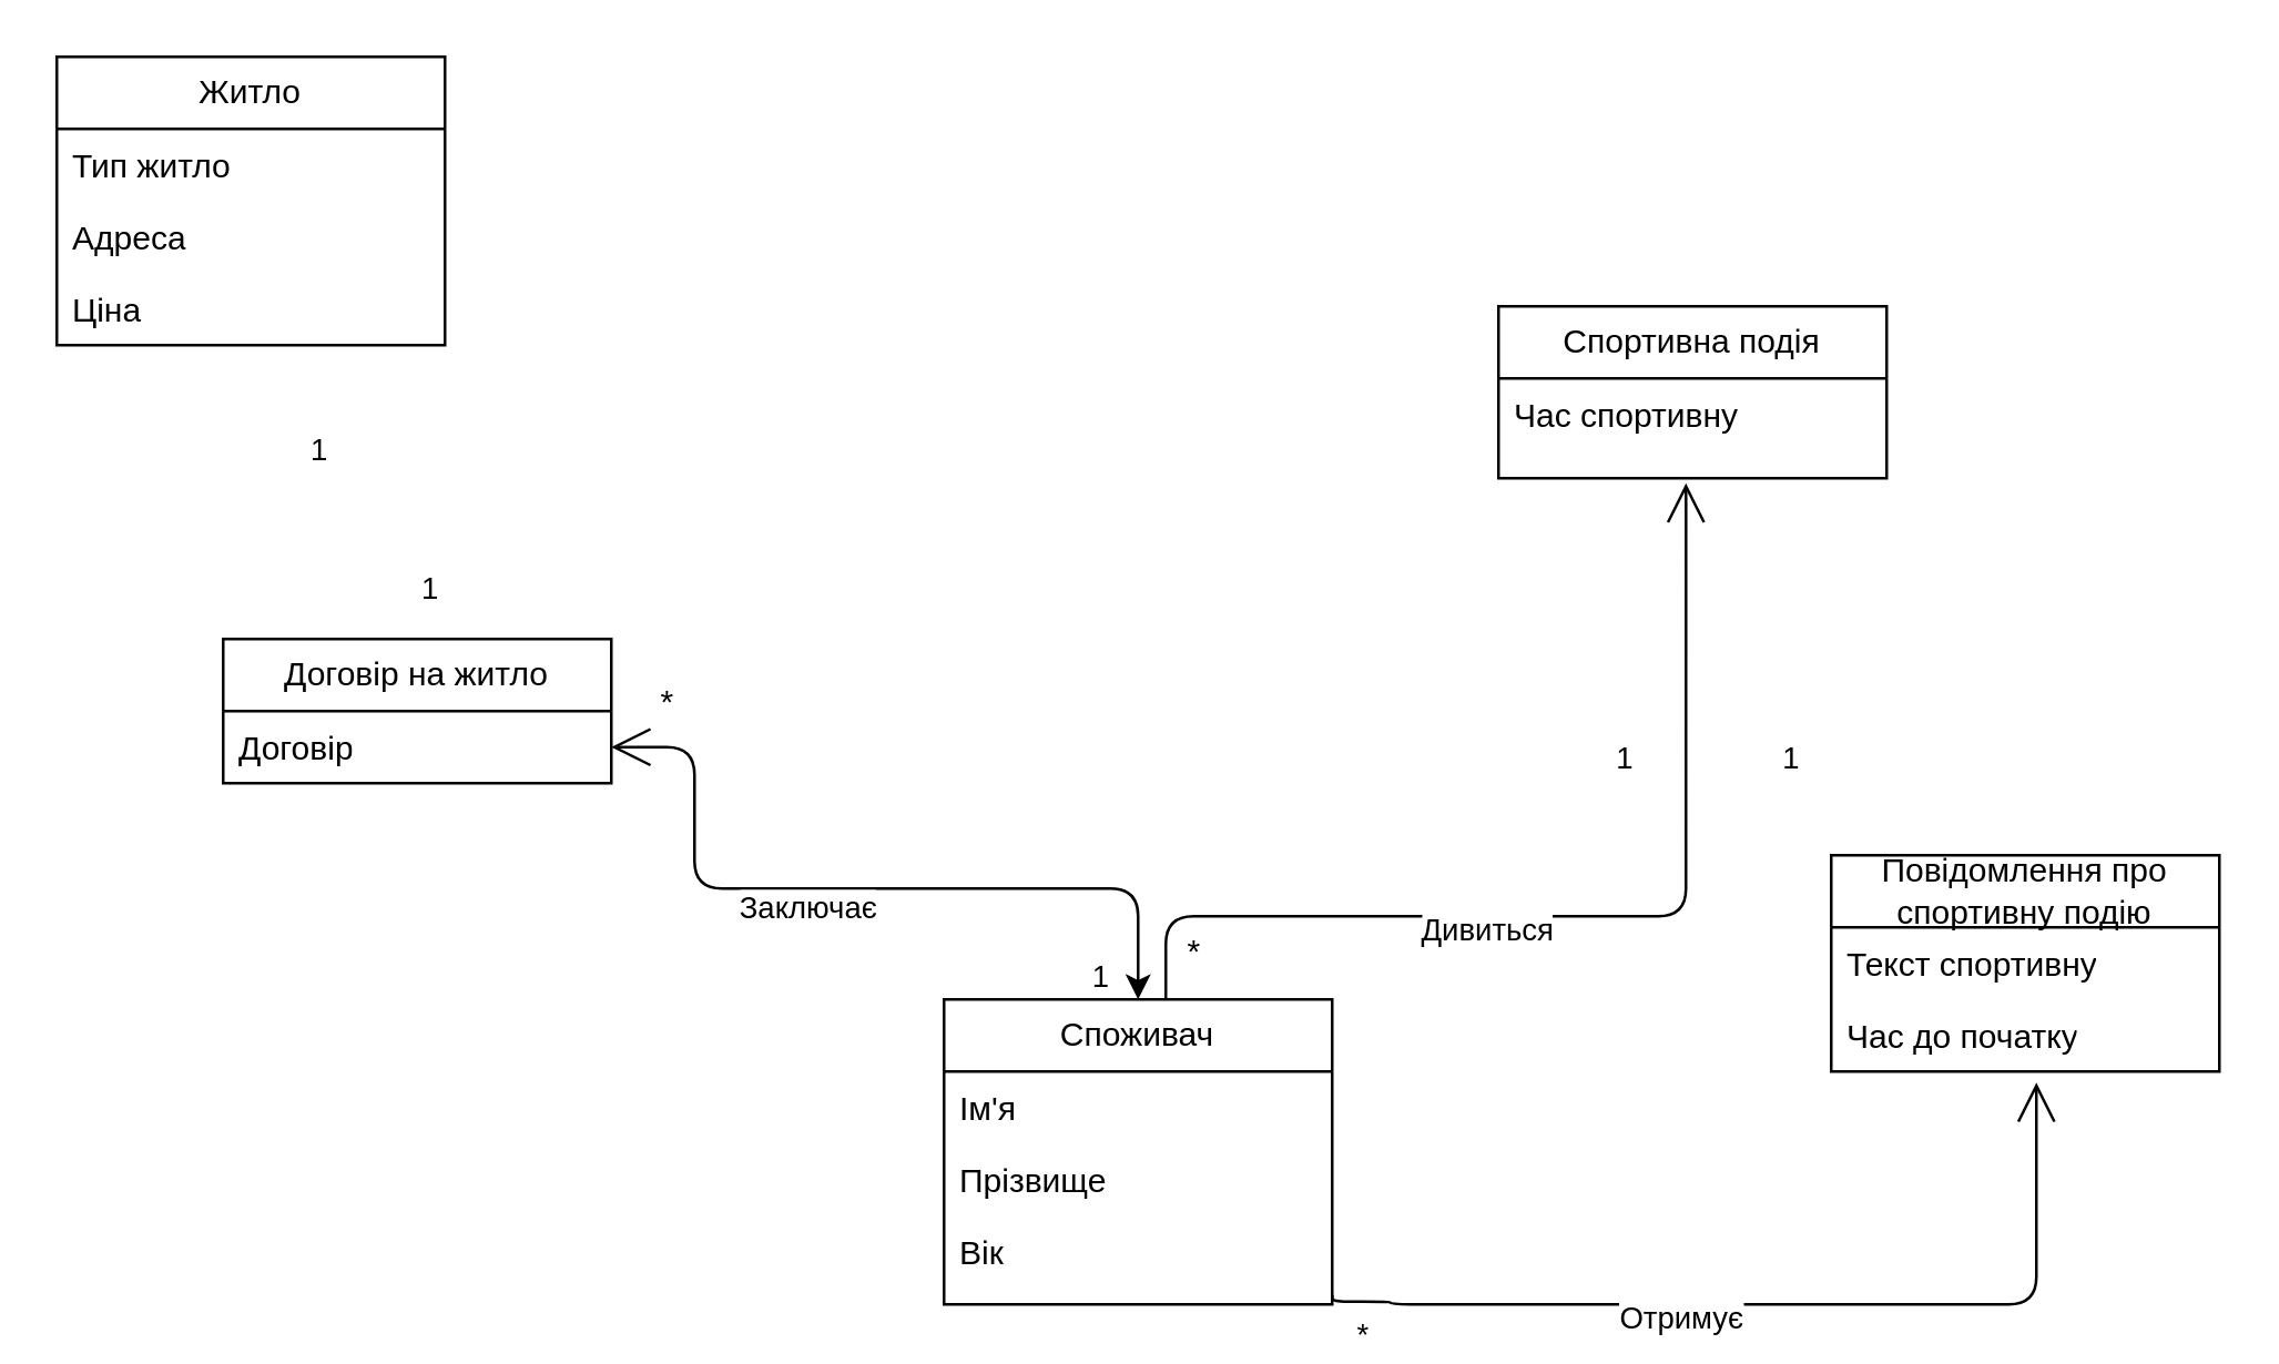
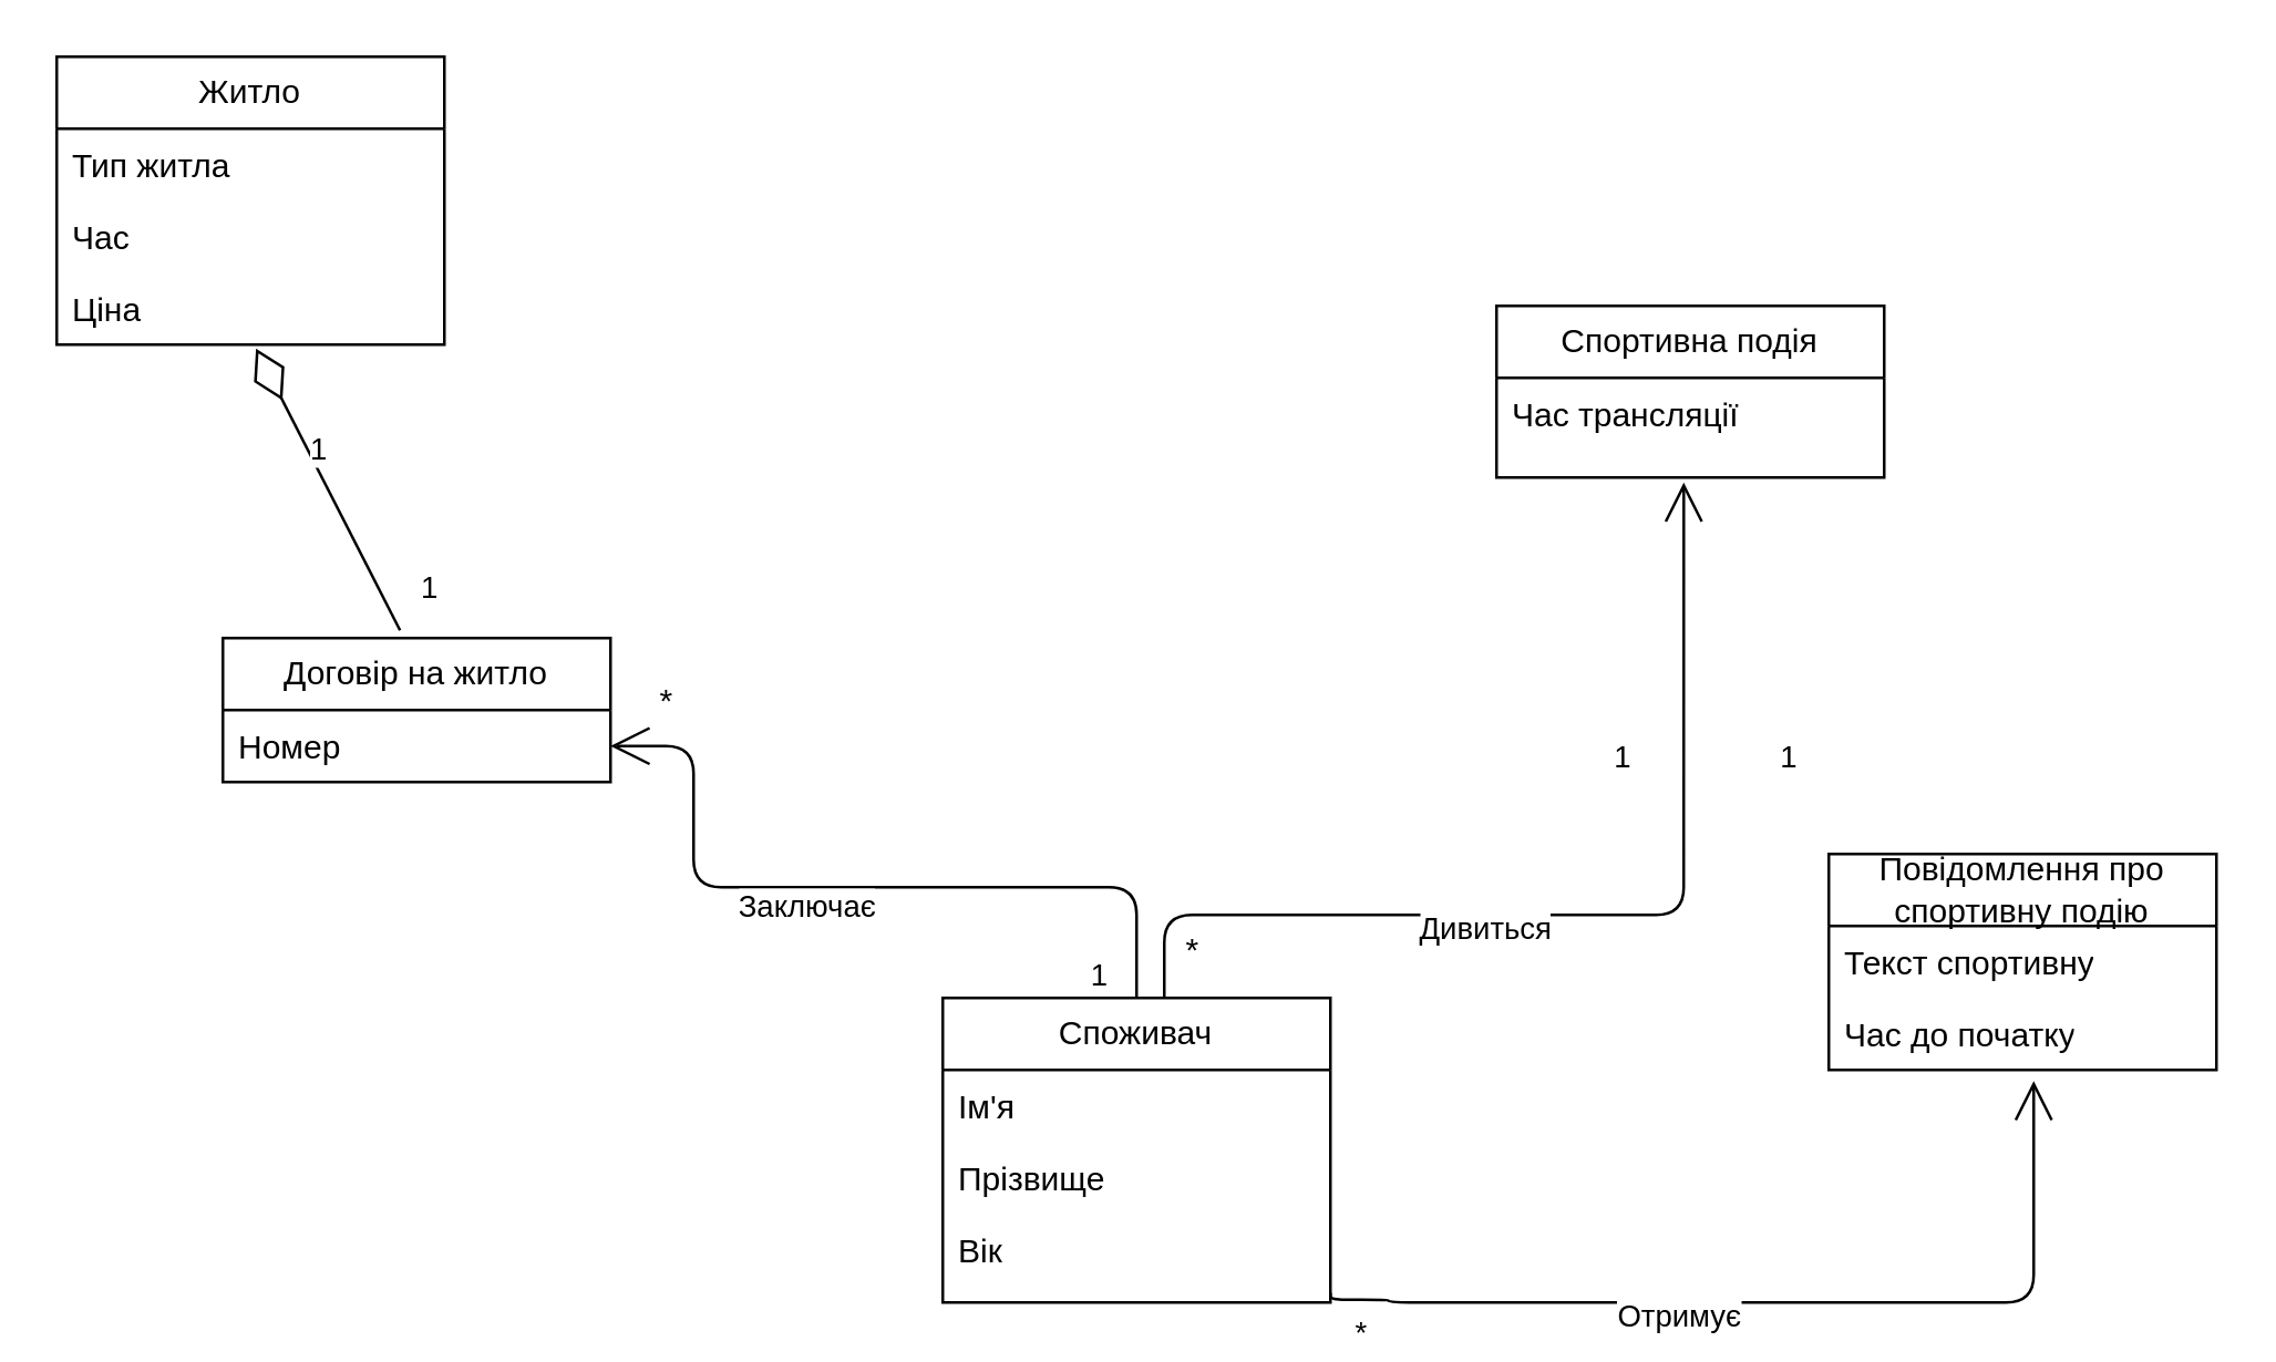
  <mxCell id="0" />
  <mxCell id="1" parent="0" />
  <mxCell id="2" value="Cпоживач" style="swimlane;fontStyle=0;childLayout=stackLayout;horizontal=1;startSize=26;fillColor=none;horizontalStack=0;resizeParent=1;resizeParentMax=0;resizeLast=0;collapsible=1;marginBottom=0;whiteSpace=wrap;html=1;" parent="1" vertex="1"><mxGeometry x="340" y="360" width="140" height="110" as="geometry" /></mxCell>
  <mxCell id="3" value="Ім'я" style="text;strokeColor=none;fillColor=none;align=left;verticalAlign=top;spacingLeft=4;spacingRight=4;overflow=hidden;rotatable=0;points=[[0,0.5],[1,0.5]];portConstraint=eastwest;whiteSpace=wrap;html=1;" parent="2" vertex="1"><mxGeometry y="26" width="140" height="26" as="geometry" /></mxCell>
  <mxCell id="4" value="Прізвище" style="text;strokeColor=none;fillColor=none;align=left;verticalAlign=top;spacingLeft=4;spacingRight=4;overflow=hidden;rotatable=0;points=[[0,0.5],[1,0.5]];portConstraint=eastwest;whiteSpace=wrap;html=1;" parent="2" vertex="1"><mxGeometry y="52" width="140" height="26" as="geometry" /></mxCell>
  <mxCell id="5" value="Вік&lt;br&gt;&lt;br&gt;" style="text;strokeColor=none;fillColor=none;align=left;verticalAlign=top;spacingLeft=4;spacingRight=4;overflow=hidden;rotatable=0;points=[[0,0.5],[1,0.5]];portConstraint=eastwest;whiteSpace=wrap;html=1;" parent="2" vertex="1"><mxGeometry y="78" width="140" height="32" as="geometry" /></mxCell>
  <mxCell id="6" value="Спортивна подія" style="swimlane;fontStyle=0;childLayout=stackLayout;horizontal=1;startSize=26;fillColor=none;horizontalStack=0;resizeParent=1;resizeParentMax=0;resizeLast=0;collapsible=1;marginBottom=0;whiteSpace=wrap;html=1;" parent="1" vertex="1"><mxGeometry x="540" y="110" width="140" height="62" as="geometry" /></mxCell>
- <mxCell id="7" value="Час спортивну&lt;br&gt;&lt;br&gt;" style="text;strokeColor=none;fillColor=none;align=left;verticalAlign=top;spacingLeft=4;spacingRight=4;overflow=hidden;rotatable=0;points=[[0,0.5],[1,0.5]];portConstraint=eastwest;whiteSpace=wrap;html=1;" parent="6" vertex="1"><mxGeometry y="26" width="140" height="36" as="geometry" /></mxCell>
+ <mxCell id="7" value="Час трансляції&lt;br&gt;&lt;br&gt;" style="text;strokeColor=none;fillColor=none;align=left;verticalAlign=top;spacingLeft=4;spacingRight=4;overflow=hidden;rotatable=0;points=[[0,0.5],[1,0.5]];portConstraint=eastwest;whiteSpace=wrap;html=1;" parent="6" vertex="1"><mxGeometry y="26" width="140" height="36" as="geometry" /></mxCell>
  <mxCell id="8" value="Житло" style="swimlane;fontStyle=0;childLayout=stackLayout;horizontal=1;startSize=26;fillColor=none;horizontalStack=0;resizeParent=1;resizeParentMax=0;resizeLast=0;collapsible=1;marginBottom=0;whiteSpace=wrap;html=1;" parent="1" vertex="1"><mxGeometry x="20" y="20" width="140" height="104" as="geometry" /></mxCell>
- <mxCell id="9" value="Тип житло&lt;span style=&quot;white-space: pre;&quot;&gt;&#09;&lt;/span&gt;" style="text;strokeColor=none;fillColor=none;align=left;verticalAlign=top;spacingLeft=4;spacingRight=4;overflow=hidden;rotatable=0;points=[[0,0.5],[1,0.5]];portConstraint=eastwest;whiteSpace=wrap;html=1;" parent="8" vertex="1"><mxGeometry y="26" width="140" height="26" as="geometry" /></mxCell>
- <mxCell id="10" value="Адреса" style="text;strokeColor=none;fillColor=none;align=left;verticalAlign=top;spacingLeft=4;spacingRight=4;overflow=hidden;rotatable=0;points=[[0,0.5],[1,0.5]];portConstraint=eastwest;whiteSpace=wrap;html=1;" parent="8" vertex="1"><mxGeometry y="52" width="140" height="26" as="geometry" /></mxCell>
+ <mxCell id="9" value="Тип житла&lt;span style=&quot;white-space: pre;&quot;&gt;&#09;&lt;/span&gt;" style="text;strokeColor=none;fillColor=none;align=left;verticalAlign=top;spacingLeft=4;spacingRight=4;overflow=hidden;rotatable=0;points=[[0,0.5],[1,0.5]];portConstraint=eastwest;whiteSpace=wrap;html=1;" parent="8" vertex="1"><mxGeometry y="26" width="140" height="26" as="geometry" /></mxCell>
+ <mxCell id="10" value="Час" style="text;strokeColor=none;fillColor=none;align=left;verticalAlign=top;spacingLeft=4;spacingRight=4;overflow=hidden;rotatable=0;points=[[0,0.5],[1,0.5]];portConstraint=eastwest;whiteSpace=wrap;html=1;" parent="8" vertex="1"><mxGeometry y="52" width="140" height="26" as="geometry" /></mxCell>
  <mxCell id="11" value="Ціна" style="text;strokeColor=none;fillColor=none;align=left;verticalAlign=top;spacingLeft=4;spacingRight=4;overflow=hidden;rotatable=0;points=[[0,0.5],[1,0.5]];portConstraint=eastwest;whiteSpace=wrap;html=1;" parent="8" vertex="1"><mxGeometry y="78" width="140" height="26" as="geometry" /></mxCell>
  <mxCell id="12" value="Договір на житло" style="swimlane;fontStyle=0;childLayout=stackLayout;horizontal=1;startSize=26;fillColor=none;horizontalStack=0;resizeParent=1;resizeParentMax=0;resizeLast=0;collapsible=1;marginBottom=0;whiteSpace=wrap;html=1;" parent="1" vertex="1"><mxGeometry x="80" y="230" width="140" height="52" as="geometry" /></mxCell>
- <mxCell id="13" value="Договір" style="text;strokeColor=none;fillColor=none;align=left;verticalAlign=top;spacingLeft=4;spacingRight=4;overflow=hidden;rotatable=0;points=[[0,0.5],[1,0.5]];portConstraint=eastwest;whiteSpace=wrap;html=1;" parent="12" vertex="1"><mxGeometry y="26" width="140" height="26" as="geometry" /></mxCell>
- <mxCell id="14" value="" style="endArrow=classic;html=1;startSize=12;startArrow=open;startFill=0;edgeStyle=orthogonalEdgeStyle;entryX=0.5;entryY=0;entryDx=0;entryDy=0;" parent="1" source="12" target="2" edge="1"><mxGeometry relative="1" as="geometry"><mxPoint x="250" y="180" as="sourcePoint" /><mxPoint x="250" y="26" as="targetPoint" /><Array as="points"><mxPoint x="250" y="269" /><mxPoint x="250" y="320" /><mxPoint x="410" y="320" /></Array></mxGeometry></mxCell>
+ <mxCell id="13" value="Номер" style="text;strokeColor=none;fillColor=none;align=left;verticalAlign=top;spacingLeft=4;spacingRight=4;overflow=hidden;rotatable=0;points=[[0,0.5],[1,0.5]];portConstraint=eastwest;whiteSpace=wrap;html=1;" parent="12" vertex="1"><mxGeometry y="26" width="140" height="26" as="geometry" /></mxCell>
+ <mxCell id="14" value="" style="endArrow=none;html=1;startSize=12;startArrow=open;startFill=0;edgeStyle=orthogonalEdgeStyle;entryX=0.5;entryY=0;entryDx=0;entryDy=0;" parent="1" source="12" target="2" edge="1"><mxGeometry relative="1" as="geometry"><mxPoint x="250" y="180" as="sourcePoint" /><mxPoint x="250" y="26" as="targetPoint" /><Array as="points"><mxPoint x="250" y="269" /><mxPoint x="250" y="320" /><mxPoint x="410" y="320" /></Array></mxGeometry></mxCell>
  <mxCell id="15" value="1" style="edgeLabel;resizable=0;html=1;align=right;verticalAlign=bottom;" parent="14" connectable="0" vertex="1"><mxGeometry x="1" relative="1" as="geometry"><mxPoint x="-10" as="offset" /></mxGeometry></mxCell>
  <mxCell id="16" value="Заключає" style="edgeLabel;html=1;align=center;verticalAlign=middle;resizable=0;points=[];" parent="14" connectable="0" vertex="1"><mxGeometry x="0.066" y="-1" relative="1" as="geometry"><mxPoint x="-29" y="5" as="offset" /></mxGeometry></mxCell>
+ <mxCell id="17" value="" style="endArrow=none;html=1;endSize=12;startArrow=diamondThin;startSize=18;startFill=0;exitX=0.514;exitY=1.054;exitDx=0;exitDy=0;exitPerimeter=0;entryX=0.457;entryY=-0.054;entryDx=0;entryDy=0;entryPerimeter=0;" parent="1" source="11" target="12" edge="1"><mxGeometry relative="1" as="geometry"><mxPoint x="570" y="0" as="sourcePoint" /><mxPoint x="570" y="-130" as="targetPoint" /></mxGeometry></mxCell>
  <mxCell id="18" value="1" style="edgeLabel;resizable=0;html=1;align=left;verticalAlign=bottom;" parent="1" connectable="0" vertex="1"><mxGeometry x="150" y="220" as="geometry" /></mxCell>
  <mxCell id="19" value="1" style="edgeLabel;resizable=0;html=1;align=left;verticalAlign=bottom;" parent="1" connectable="0" vertex="1"><mxGeometry x="110" y="170" as="geometry" /></mxCell>
  <mxCell id="20" value="" style="endArrow=none;html=1;startSize=12;startArrow=open;startFill=0;edgeStyle=orthogonalEdgeStyle;exitX=0.483;exitY=1.05;exitDx=0;exitDy=0;exitPerimeter=0;" parent="1" source="7" edge="1"><mxGeometry relative="1" as="geometry"><mxPoint x="540" y="240" as="sourcePoint" /><mxPoint x="420" y="360" as="targetPoint" /><Array as="points"><mxPoint x="608" y="330" /><mxPoint x="420" y="330" /></Array></mxGeometry></mxCell>
  <mxCell id="21" value="Дивиться" style="edgeLabel;html=1;align=center;verticalAlign=middle;resizable=0;points=[];" parent="20" connectable="0" vertex="1"><mxGeometry x="0.066" y="-1" relative="1" as="geometry"><mxPoint x="-29" y="5" as="offset" /></mxGeometry></mxCell>
  <mxCell id="22" value="Повідомлення про спортивну подію" style="swimlane;fontStyle=0;childLayout=stackLayout;horizontal=1;startSize=26;fillColor=none;horizontalStack=0;resizeParent=1;resizeParentMax=0;resizeLast=0;collapsible=1;marginBottom=0;whiteSpace=wrap;html=1;" parent="1" vertex="1"><mxGeometry x="660" y="308" width="140" height="78" as="geometry" /></mxCell>
  <mxCell id="23" value="Текст спортивну" style="text;strokeColor=none;fillColor=none;align=left;verticalAlign=top;spacingLeft=4;spacingRight=4;overflow=hidden;rotatable=0;points=[[0,0.5],[1,0.5]];portConstraint=eastwest;whiteSpace=wrap;html=1;" parent="22" vertex="1"><mxGeometry y="26" width="140" height="26" as="geometry" /></mxCell>
  <mxCell id="24" value="Час до початку" style="text;strokeColor=none;fillColor=none;align=left;verticalAlign=top;spacingLeft=4;spacingRight=4;overflow=hidden;rotatable=0;points=[[0,0.5],[1,0.5]];portConstraint=eastwest;whiteSpace=wrap;html=1;" parent="22" vertex="1"><mxGeometry y="52" width="140" height="26" as="geometry" /></mxCell>
  <mxCell id="25" value="" style="endArrow=none;html=1;startSize=12;startArrow=open;startFill=0;edgeStyle=orthogonalEdgeStyle;entryX=1.011;entryY=0.105;entryDx=0;entryDy=0;entryPerimeter=0;" parent="1" edge="1"><mxGeometry relative="1" as="geometry"><mxPoint x="734" y="390" as="sourcePoint" /><mxPoint x="480.04" y="466.61" as="targetPoint" /><Array as="points"><mxPoint x="734" y="470" /><mxPoint x="501" y="470" /><mxPoint x="501" y="469" /><mxPoint x="480" y="469" /></Array></mxGeometry></mxCell>
  <mxCell id="26" value="Отримує" style="edgeLabel;html=1;align=center;verticalAlign=middle;resizable=0;points=[];" parent="25" connectable="0" vertex="1"><mxGeometry x="0.066" y="-1" relative="1" as="geometry"><mxPoint x="-29" y="5" as="offset" /></mxGeometry></mxCell>
  <mxCell id="27" value="*" style="edgeLabel;html=1;align=center;verticalAlign=middle;resizable=0;points=[];" parent="25" vertex="1" connectable="0"><mxGeometry x="0.928" y="4" relative="1" as="geometry"><mxPoint y="7" as="offset" /></mxGeometry></mxCell>
  <mxCell id="28" value="1" style="edgeLabel;resizable=0;html=1;align=right;verticalAlign=top;" parent="1" connectable="0" vertex="1"><mxGeometry x="510" y="260" width="140" as="geometry" /></mxCell>
  <mxCell id="29" value="1" style="edgeLabel;resizable=0;html=1;align=right;verticalAlign=top;" parent="1" connectable="0" vertex="1"><mxGeometry x="450" y="260" width="140" as="geometry" /></mxCell>
  <mxCell id="30" value="*" style="text;html=1;align=center;verticalAlign=middle;resizable=0;points=[];autosize=1;strokeColor=none;fillColor=none;" parent="1" vertex="1"><mxGeometry x="415" y="328" width="30" height="30" as="geometry" /></mxCell>
  <mxCell id="31" value="*" style="text;html=1;align=center;verticalAlign=middle;resizable=0;points=[];autosize=1;strokeColor=none;fillColor=none;" parent="1" vertex="1"><mxGeometry x="225" y="238" width="30" height="30" as="geometry" /></mxCell>
